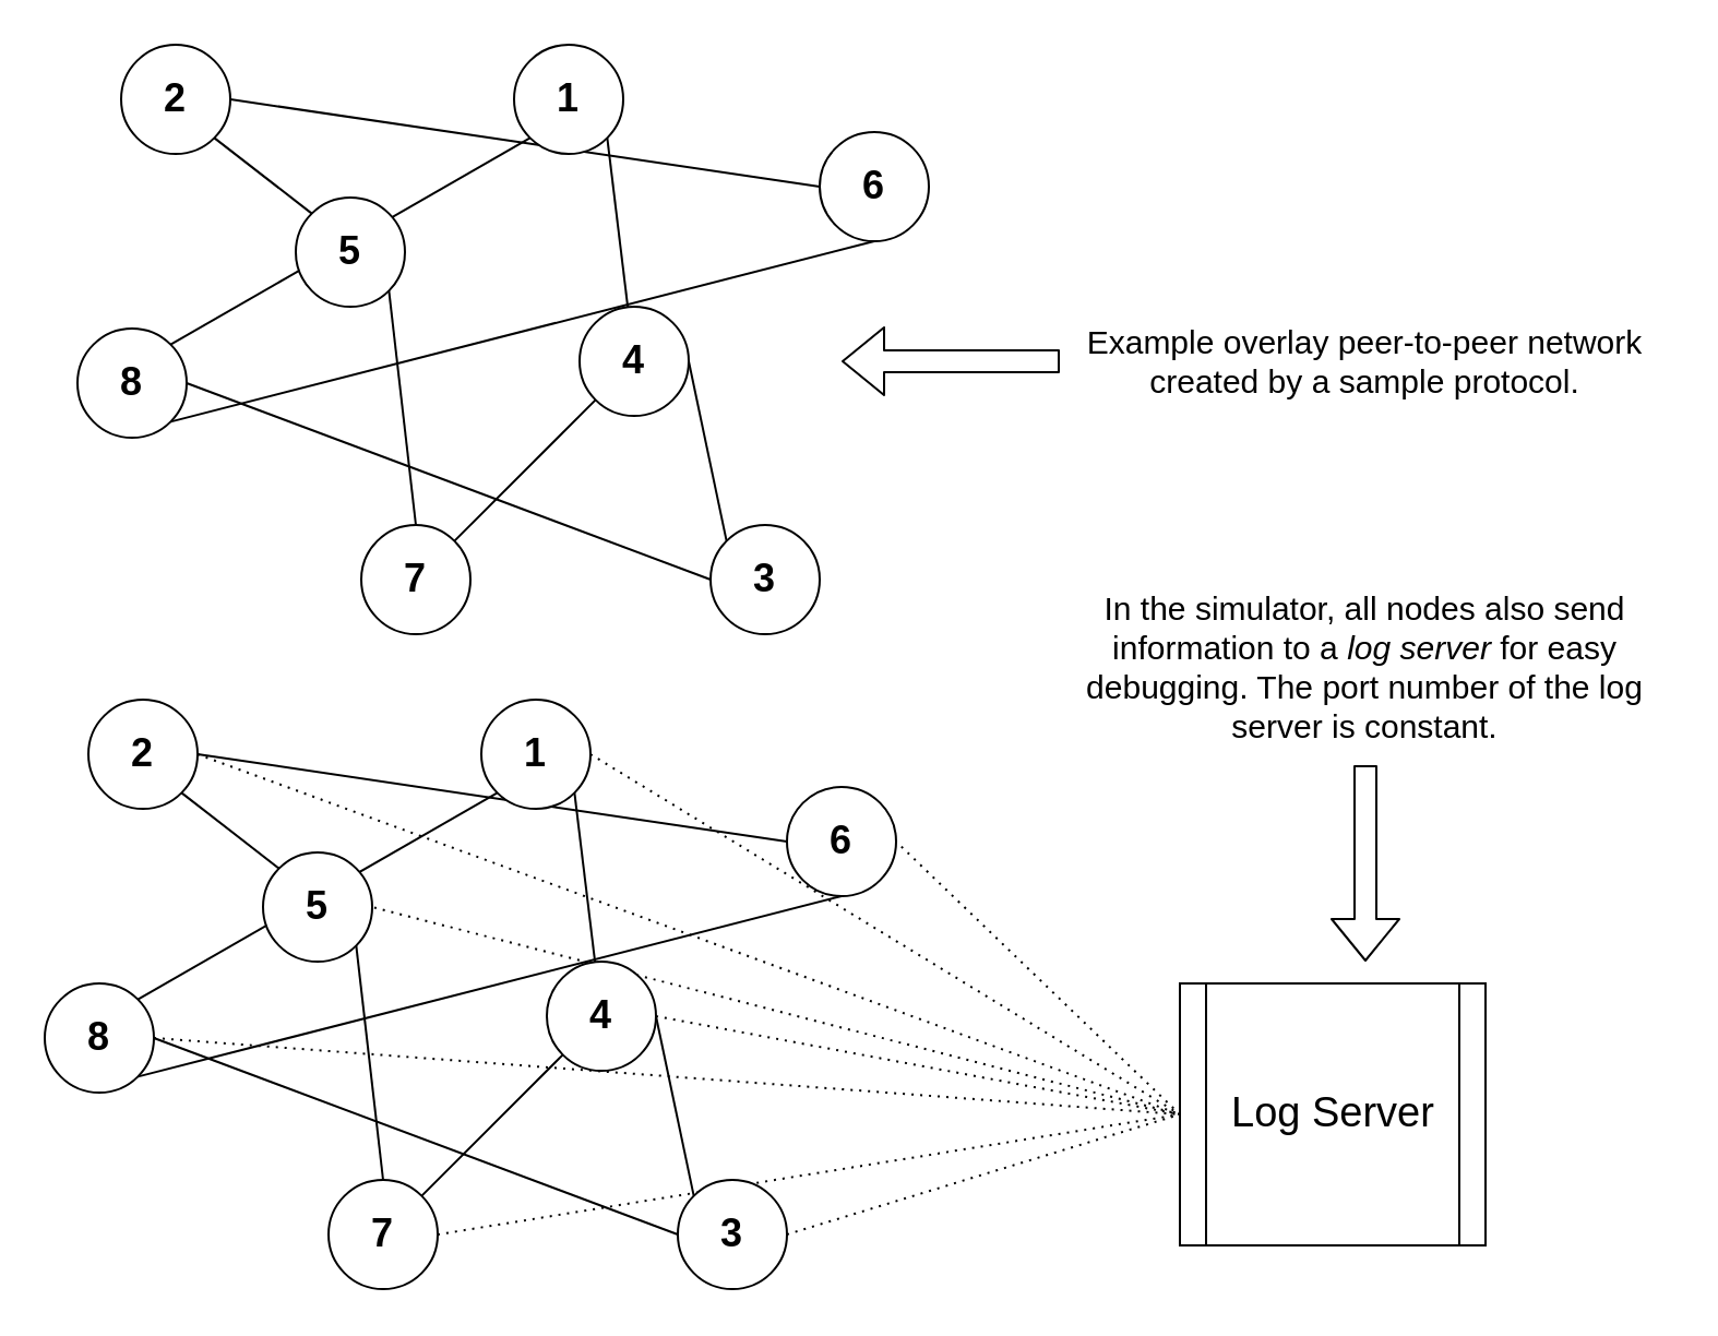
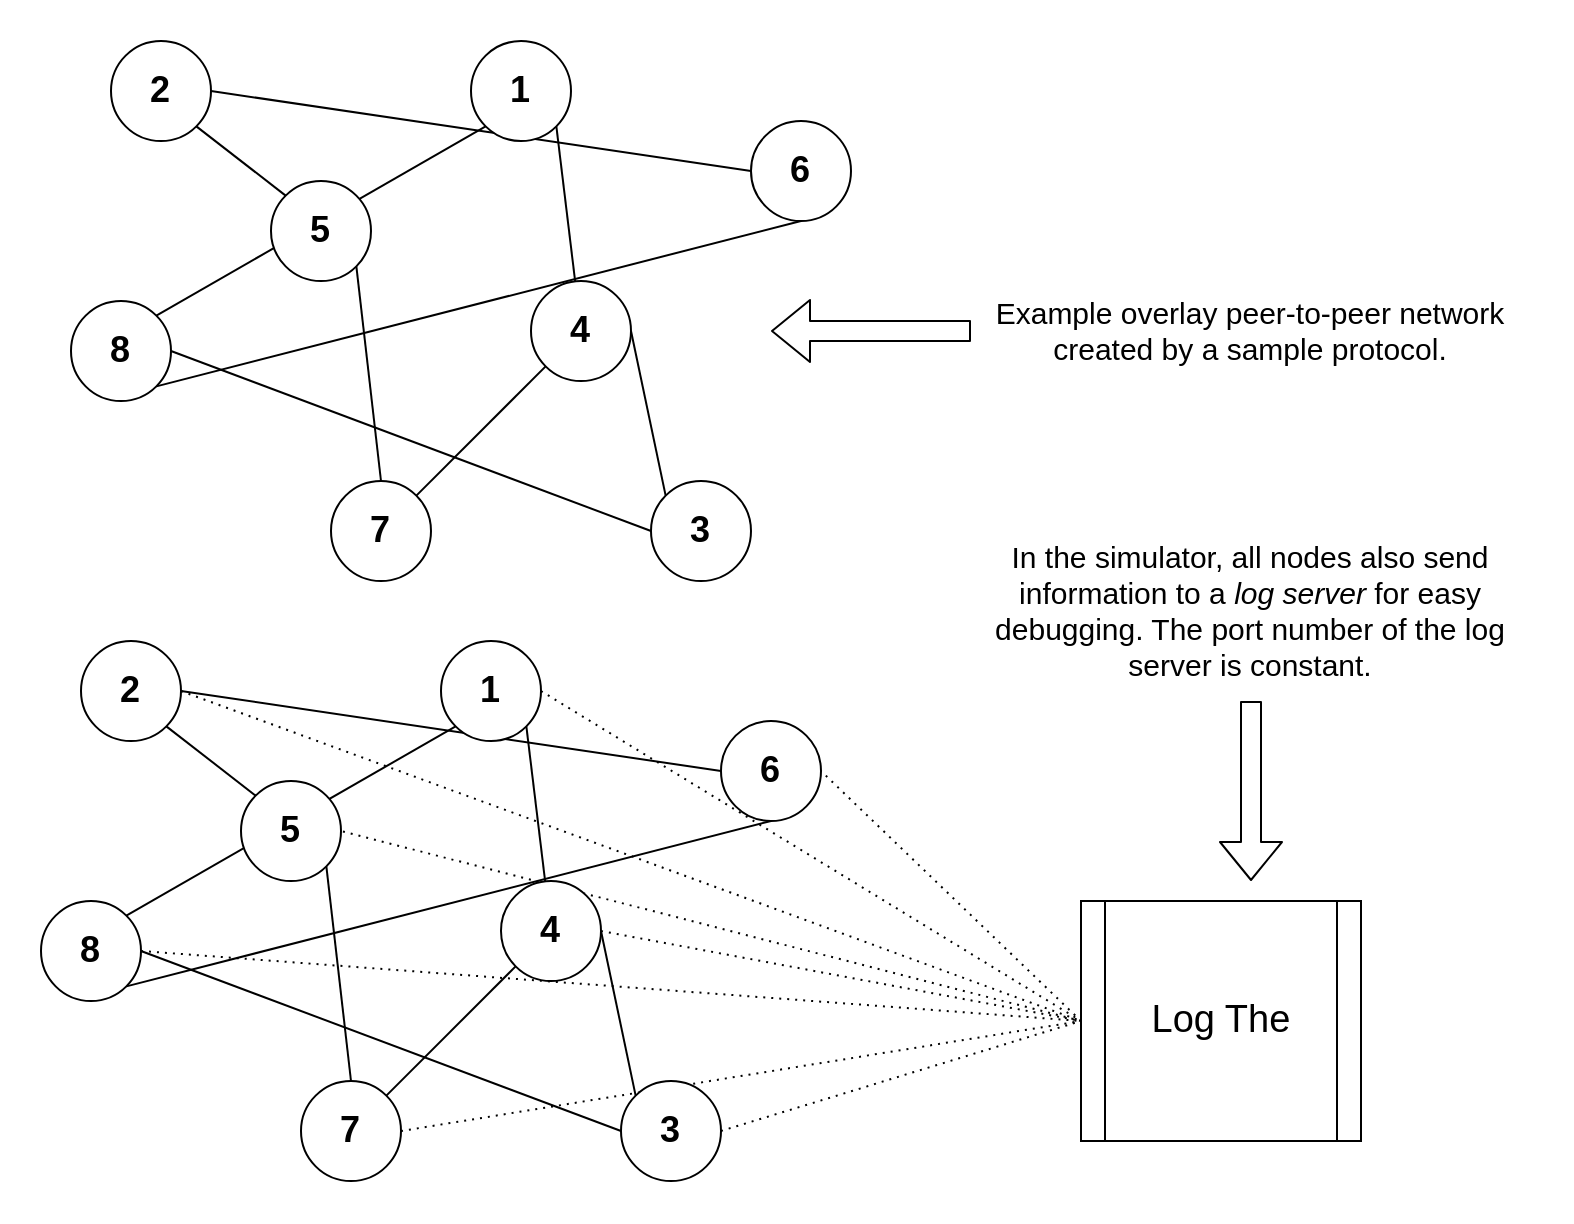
  <mxCell id="0" />
  <mxCell id="1" parent="0" />
- <mxCell id="2" value="&lt;font style=&quot;font-size: 19px&quot;&gt;Log Server&lt;/font&gt;" style="shape=process;whiteSpace=wrap;html=1;backgroundOutline=1;size=0.083;" vertex="1" parent="1"><mxGeometry x="540" y="450" width="140" height="120" as="geometry" /></mxCell>
+ <mxCell id="2" value="&lt;font style=&quot;font-size: 19px&quot;&gt;Log The&lt;/font&gt;" style="shape=process;whiteSpace=wrap;html=1;backgroundOutline=1;size=0.083;" vertex="1" parent="1"><mxGeometry x="540" y="450" width="140" height="120" as="geometry" /></mxCell>
  <mxCell id="3" value="" style="endArrow=none;html=1;exitX=1;exitY=0;exitDx=0;exitDy=0;entryX=0;entryY=1;entryDx=0;entryDy=0;" edge="1" parent="1" source="23" target="27"><mxGeometry width="50" height="50" relative="1" as="geometry"><mxPoint x="340" y="560" as="sourcePoint" /><mxPoint x="390" y="510" as="targetPoint" /></mxGeometry></mxCell>
  <mxCell id="4" value="" style="endArrow=none;html=1;exitX=1;exitY=1;exitDx=0;exitDy=0;" edge="1" parent="1" source="26" target="27"><mxGeometry width="50" height="50" relative="1" as="geometry"><mxPoint x="340" y="560" as="sourcePoint" /><mxPoint x="390" y="510" as="targetPoint" /></mxGeometry></mxCell>
  <mxCell id="5" value="" style="endArrow=none;html=1;entryX=1;entryY=1;entryDx=0;entryDy=0;exitX=0;exitY=0;exitDx=0;exitDy=0;" edge="1" parent="1" source="25" target="20"><mxGeometry width="50" height="50" relative="1" as="geometry"><mxPoint x="340" y="560" as="sourcePoint" /><mxPoint x="390" y="510" as="targetPoint" /></mxGeometry></mxCell>
  <mxCell id="6" value="" style="endArrow=none;html=1;entryX=0;entryY=1;entryDx=0;entryDy=0;exitX=1;exitY=0;exitDx=0;exitDy=0;" edge="1" parent="1" source="24" target="26"><mxGeometry width="50" height="50" relative="1" as="geometry"><mxPoint x="340" y="560" as="sourcePoint" /><mxPoint x="390" y="510" as="targetPoint" /></mxGeometry></mxCell>
  <mxCell id="7" value="" style="endArrow=none;html=1;entryX=1;entryY=1;entryDx=0;entryDy=0;exitX=0.5;exitY=0;exitDx=0;exitDy=0;" edge="1" parent="1" source="23" target="25"><mxGeometry width="50" height="50" relative="1" as="geometry"><mxPoint x="340" y="560" as="sourcePoint" /><mxPoint x="390" y="510" as="targetPoint" /></mxGeometry></mxCell>
  <mxCell id="8" value="" style="endArrow=none;html=1;entryX=0;entryY=0.5;entryDx=0;entryDy=0;exitX=1;exitY=0.5;exitDx=0;exitDy=0;" edge="1" parent="1" source="20" target="22"><mxGeometry width="50" height="50" relative="1" as="geometry"><mxPoint x="340" y="560" as="sourcePoint" /><mxPoint x="390" y="510" as="targetPoint" /></mxGeometry></mxCell>
  <mxCell id="9" value="" style="endArrow=none;html=1;entryX=1;entryY=0.5;entryDx=0;entryDy=0;exitX=0;exitY=0.5;exitDx=0;exitDy=0;" edge="1" parent="1" source="21" target="24"><mxGeometry width="50" height="50" relative="1" as="geometry"><mxPoint x="340" y="560" as="sourcePoint" /><mxPoint x="390" y="510" as="targetPoint" /></mxGeometry></mxCell>
  <mxCell id="10" value="" style="endArrow=none;html=1;entryX=1;entryY=0.5;entryDx=0;entryDy=0;exitX=0;exitY=0;exitDx=0;exitDy=0;" edge="1" parent="1" source="21" target="27"><mxGeometry width="50" height="50" relative="1" as="geometry"><mxPoint x="340" y="560" as="sourcePoint" /><mxPoint x="390" y="510" as="targetPoint" /></mxGeometry></mxCell>
  <mxCell id="11" value="" style="endArrow=none;html=1;entryX=1;entryY=1;entryDx=0;entryDy=0;exitX=0.5;exitY=1;exitDx=0;exitDy=0;" edge="1" parent="1" source="22" target="24"><mxGeometry width="50" height="50" relative="1" as="geometry"><mxPoint x="340" y="560" as="sourcePoint" /><mxPoint x="390" y="510" as="targetPoint" /></mxGeometry></mxCell>
  <mxCell id="12" value="" style="endArrow=none;dashed=1;html=1;dashPattern=1 3;strokeWidth=1;entryX=0;entryY=0.5;entryDx=0;entryDy=0;exitX=1;exitY=0.5;exitDx=0;exitDy=0;" edge="1" parent="1" source="21" target="2"><mxGeometry width="50" height="50" relative="1" as="geometry"><mxPoint x="450" y="640" as="sourcePoint" /><mxPoint x="500" y="590" as="targetPoint" /></mxGeometry></mxCell>
  <mxCell id="13" value="" style="endArrow=none;dashed=1;html=1;dashPattern=1 3;strokeWidth=1;entryX=1;entryY=0.5;entryDx=0;entryDy=0;exitX=0;exitY=0.5;exitDx=0;exitDy=0;" edge="1" parent="1" source="2" target="22"><mxGeometry width="50" height="50" relative="1" as="geometry"><mxPoint x="370" y="575" as="sourcePoint" /><mxPoint x="620" y="470" as="targetPoint" /></mxGeometry></mxCell>
  <mxCell id="14" value="" style="endArrow=none;dashed=1;html=1;dashPattern=1 3;strokeWidth=1;entryX=0;entryY=0.5;entryDx=0;entryDy=0;exitX=1;exitY=0.5;exitDx=0;exitDy=0;" edge="1" parent="1" source="27" target="2"><mxGeometry width="50" height="50" relative="1" as="geometry"><mxPoint x="370" y="575" as="sourcePoint" /><mxPoint x="620" y="470" as="targetPoint" /></mxGeometry></mxCell>
  <mxCell id="15" value="" style="endArrow=none;dashed=1;html=1;dashPattern=1 3;strokeWidth=1;exitX=1;exitY=0.5;exitDx=0;exitDy=0;entryX=0;entryY=0.5;entryDx=0;entryDy=0;" edge="1" parent="1" source="26" target="2"><mxGeometry width="50" height="50" relative="1" as="geometry"><mxPoint x="370" y="575" as="sourcePoint" /><mxPoint x="610" y="460" as="targetPoint" /></mxGeometry></mxCell>
  <mxCell id="16" value="" style="endArrow=none;dashed=1;html=1;dashPattern=1 3;strokeWidth=1;entryX=0;entryY=0.5;entryDx=0;entryDy=0;exitX=1;exitY=0.5;exitDx=0;exitDy=0;" edge="1" parent="1" source="23" target="2"><mxGeometry width="50" height="50" relative="1" as="geometry"><mxPoint x="380" y="585" as="sourcePoint" /><mxPoint x="630" y="480" as="targetPoint" /></mxGeometry></mxCell>
  <mxCell id="17" value="" style="endArrow=none;dashed=1;html=1;dashPattern=1 3;strokeWidth=1;entryX=1;entryY=0.5;entryDx=0;entryDy=0;exitX=0;exitY=0.5;exitDx=0;exitDy=0;" edge="1" parent="1" source="2" target="25"><mxGeometry width="50" height="50" relative="1" as="geometry"><mxPoint x="390" y="595" as="sourcePoint" /><mxPoint x="640" y="490" as="targetPoint" /></mxGeometry></mxCell>
  <mxCell id="18" value="" style="endArrow=none;dashed=1;html=1;dashPattern=1 3;strokeWidth=1;entryX=0;entryY=0.5;entryDx=0;entryDy=0;exitX=1;exitY=0.5;exitDx=0;exitDy=0;" edge="1" parent="1" source="20" target="2"><mxGeometry width="50" height="50" relative="1" as="geometry"><mxPoint x="400" y="605" as="sourcePoint" /><mxPoint x="650" y="500" as="targetPoint" /></mxGeometry></mxCell>
  <mxCell id="19" value="" style="endArrow=none;dashed=1;html=1;dashPattern=1 3;strokeWidth=1;entryX=0;entryY=0.5;entryDx=0;entryDy=0;exitX=1;exitY=0.5;exitDx=0;exitDy=0;" edge="1" parent="1" source="24" target="2"><mxGeometry width="50" height="50" relative="1" as="geometry"><mxPoint x="410" y="615" as="sourcePoint" /><mxPoint x="660" y="510" as="targetPoint" /></mxGeometry></mxCell>
  <mxCell id="20" value="&lt;font style=&quot;font-size: 18px&quot;&gt;&lt;b&gt;2&lt;/b&gt;&lt;/font&gt;" style="ellipse;whiteSpace=wrap;html=1;aspect=fixed;" vertex="1" parent="1"><mxGeometry x="40" y="320" width="50" height="50" as="geometry" /></mxCell>
  <mxCell id="21" value="&lt;font style=&quot;font-size: 18px&quot;&gt;&lt;b&gt;3&lt;/b&gt;&lt;/font&gt;" style="ellipse;whiteSpace=wrap;html=1;aspect=fixed;" vertex="1" parent="1"><mxGeometry x="310" y="540" width="50" height="50" as="geometry" /></mxCell>
  <mxCell id="22" value="&lt;font style=&quot;font-size: 18px&quot;&gt;&lt;b&gt;6&lt;/b&gt;&lt;/font&gt;" style="ellipse;whiteSpace=wrap;html=1;aspect=fixed;" vertex="1" parent="1"><mxGeometry x="360" y="360" width="50" height="50" as="geometry" /></mxCell>
  <mxCell id="23" value="&lt;font style=&quot;font-size: 18px&quot;&gt;&lt;b&gt;7&lt;/b&gt;&lt;/font&gt;" style="ellipse;whiteSpace=wrap;html=1;aspect=fixed;" vertex="1" parent="1"><mxGeometry x="150" y="540" width="50" height="50" as="geometry" /></mxCell>
  <mxCell id="24" value="&lt;font style=&quot;font-size: 18px&quot;&gt;&lt;b&gt;8&lt;/b&gt;&lt;/font&gt;" style="ellipse;whiteSpace=wrap;html=1;aspect=fixed;" vertex="1" parent="1"><mxGeometry x="20" y="450" width="50" height="50" as="geometry" /></mxCell>
  <mxCell id="25" value="&lt;font style=&quot;font-size: 18px&quot;&gt;&lt;b&gt;5&lt;/b&gt;&lt;/font&gt;" style="ellipse;whiteSpace=wrap;html=1;aspect=fixed;" vertex="1" parent="1"><mxGeometry x="120" y="390" width="50" height="50" as="geometry" /></mxCell>
  <mxCell id="26" value="&lt;font style=&quot;font-size: 18px&quot;&gt;&lt;b&gt;1&lt;/b&gt;&lt;/font&gt;" style="ellipse;whiteSpace=wrap;html=1;aspect=fixed;" vertex="1" parent="1"><mxGeometry x="220" y="320" width="50" height="50" as="geometry" /></mxCell>
  <mxCell id="27" value="&lt;font style=&quot;font-size: 18px&quot;&gt;&lt;b&gt;4&lt;/b&gt;&lt;/font&gt;" style="ellipse;whiteSpace=wrap;html=1;aspect=fixed;" vertex="1" parent="1"><mxGeometry x="250" y="440" width="50" height="50" as="geometry" /></mxCell>
  <mxCell id="28" value="" style="endArrow=none;html=1;exitX=1;exitY=0;exitDx=0;exitDy=0;entryX=0;entryY=1;entryDx=0;entryDy=0;" edge="1" parent="1" source="40" target="44"><mxGeometry width="50" height="50" relative="1" as="geometry"><mxPoint x="355" y="260" as="sourcePoint" /><mxPoint x="405" y="210" as="targetPoint" /></mxGeometry></mxCell>
  <mxCell id="29" value="" style="endArrow=none;html=1;exitX=1;exitY=1;exitDx=0;exitDy=0;" edge="1" parent="1" source="43" target="44"><mxGeometry width="50" height="50" relative="1" as="geometry"><mxPoint x="355" y="260" as="sourcePoint" /><mxPoint x="405" y="210" as="targetPoint" /></mxGeometry></mxCell>
  <mxCell id="30" value="" style="endArrow=none;html=1;entryX=1;entryY=1;entryDx=0;entryDy=0;exitX=0;exitY=0;exitDx=0;exitDy=0;" edge="1" parent="1" source="42" target="37"><mxGeometry width="50" height="50" relative="1" as="geometry"><mxPoint x="355" y="260" as="sourcePoint" /><mxPoint x="405" y="210" as="targetPoint" /></mxGeometry></mxCell>
  <mxCell id="31" value="" style="endArrow=none;html=1;entryX=0;entryY=1;entryDx=0;entryDy=0;exitX=1;exitY=0;exitDx=0;exitDy=0;" edge="1" parent="1" source="41" target="43"><mxGeometry width="50" height="50" relative="1" as="geometry"><mxPoint x="355" y="260" as="sourcePoint" /><mxPoint x="405" y="210" as="targetPoint" /></mxGeometry></mxCell>
  <mxCell id="32" value="" style="endArrow=none;html=1;entryX=1;entryY=1;entryDx=0;entryDy=0;exitX=0.5;exitY=0;exitDx=0;exitDy=0;" edge="1" parent="1" source="40" target="42"><mxGeometry width="50" height="50" relative="1" as="geometry"><mxPoint x="355" y="260" as="sourcePoint" /><mxPoint x="405" y="210" as="targetPoint" /></mxGeometry></mxCell>
  <mxCell id="33" value="" style="endArrow=none;html=1;entryX=0;entryY=0.5;entryDx=0;entryDy=0;exitX=1;exitY=0.5;exitDx=0;exitDy=0;" edge="1" parent="1" source="37" target="39"><mxGeometry width="50" height="50" relative="1" as="geometry"><mxPoint x="355" y="260" as="sourcePoint" /><mxPoint x="405" y="210" as="targetPoint" /></mxGeometry></mxCell>
  <mxCell id="34" value="" style="endArrow=none;html=1;entryX=1;entryY=0.5;entryDx=0;entryDy=0;exitX=0;exitY=0.5;exitDx=0;exitDy=0;" edge="1" parent="1" source="38" target="41"><mxGeometry width="50" height="50" relative="1" as="geometry"><mxPoint x="355" y="260" as="sourcePoint" /><mxPoint x="405" y="210" as="targetPoint" /></mxGeometry></mxCell>
  <mxCell id="35" value="" style="endArrow=none;html=1;entryX=1;entryY=0.5;entryDx=0;entryDy=0;exitX=0;exitY=0;exitDx=0;exitDy=0;" edge="1" parent="1" source="38" target="44"><mxGeometry width="50" height="50" relative="1" as="geometry"><mxPoint x="355" y="260" as="sourcePoint" /><mxPoint x="405" y="210" as="targetPoint" /></mxGeometry></mxCell>
  <mxCell id="36" value="" style="endArrow=none;html=1;entryX=1;entryY=1;entryDx=0;entryDy=0;exitX=0.5;exitY=1;exitDx=0;exitDy=0;" edge="1" parent="1" source="39" target="41"><mxGeometry width="50" height="50" relative="1" as="geometry"><mxPoint x="355" y="260" as="sourcePoint" /><mxPoint x="405" y="210" as="targetPoint" /></mxGeometry></mxCell>
  <mxCell id="37" value="&lt;font style=&quot;font-size: 18px&quot;&gt;&lt;b&gt;2&lt;/b&gt;&lt;/font&gt;" style="ellipse;whiteSpace=wrap;html=1;aspect=fixed;" vertex="1" parent="1"><mxGeometry x="55" y="20" width="50" height="50" as="geometry" /></mxCell>
  <mxCell id="38" value="&lt;font style=&quot;font-size: 18px&quot;&gt;&lt;b&gt;3&lt;/b&gt;&lt;/font&gt;" style="ellipse;whiteSpace=wrap;html=1;aspect=fixed;" vertex="1" parent="1"><mxGeometry x="325" y="240" width="50" height="50" as="geometry" /></mxCell>
  <mxCell id="39" value="&lt;font style=&quot;font-size: 18px&quot;&gt;&lt;b&gt;6&lt;/b&gt;&lt;/font&gt;" style="ellipse;whiteSpace=wrap;html=1;aspect=fixed;" vertex="1" parent="1"><mxGeometry x="375" y="60" width="50" height="50" as="geometry" /></mxCell>
  <mxCell id="40" value="&lt;font style=&quot;font-size: 18px&quot;&gt;&lt;b&gt;7&lt;/b&gt;&lt;/font&gt;" style="ellipse;whiteSpace=wrap;html=1;aspect=fixed;" vertex="1" parent="1"><mxGeometry x="165" y="240" width="50" height="50" as="geometry" /></mxCell>
  <mxCell id="41" value="&lt;font style=&quot;font-size: 18px&quot;&gt;&lt;b&gt;8&lt;/b&gt;&lt;/font&gt;" style="ellipse;whiteSpace=wrap;html=1;aspect=fixed;" vertex="1" parent="1"><mxGeometry x="35" y="150" width="50" height="50" as="geometry" /></mxCell>
  <mxCell id="42" value="&lt;font style=&quot;font-size: 18px&quot;&gt;&lt;b&gt;5&lt;/b&gt;&lt;/font&gt;" style="ellipse;whiteSpace=wrap;html=1;aspect=fixed;" vertex="1" parent="1"><mxGeometry x="135" y="90" width="50" height="50" as="geometry" /></mxCell>
  <mxCell id="43" value="&lt;font style=&quot;font-size: 18px&quot;&gt;&lt;b&gt;1&lt;/b&gt;&lt;/font&gt;" style="ellipse;whiteSpace=wrap;html=1;aspect=fixed;" vertex="1" parent="1"><mxGeometry x="235" y="20" width="50" height="50" as="geometry" /></mxCell>
  <mxCell id="44" value="&lt;font style=&quot;font-size: 18px&quot;&gt;&lt;b&gt;4&lt;/b&gt;&lt;/font&gt;" style="ellipse;whiteSpace=wrap;html=1;aspect=fixed;" vertex="1" parent="1"><mxGeometry x="265" y="140" width="50" height="50" as="geometry" /></mxCell>
  <mxCell id="45" value="&lt;font style=&quot;font-size: 15px&quot;&gt;Example overlay peer-to-peer network created by a sample protocol.&lt;/font&gt;" style="text;html=1;strokeColor=none;fillColor=none;align=center;verticalAlign=middle;whiteSpace=wrap;rounded=0;" vertex="1" parent="1"><mxGeometry x="485" y="140" width="280" height="50" as="geometry" /></mxCell>
  <mxCell id="46" value="" style="shape=flexArrow;endArrow=classic;html=1;strokeWidth=1;exitX=0;exitY=0.5;exitDx=0;exitDy=0;" edge="1" parent="1" source="45"><mxGeometry width="50" height="50" relative="1" as="geometry"><mxPoint x="305" y="270" as="sourcePoint" /><mxPoint x="385" y="165" as="targetPoint" /></mxGeometry></mxCell>
  <mxCell id="47" value="&lt;font style=&quot;font-size: 15px&quot;&gt;In the simulator, all nodes also send information to a &lt;i&gt;log server &lt;/i&gt;for easy debugging. The port number of the log server is constant.&lt;/font&gt;" style="text;html=1;strokeColor=none;fillColor=none;align=center;verticalAlign=middle;whiteSpace=wrap;rounded=0;" vertex="1" parent="1"><mxGeometry x="485" y="260" width="280" height="90" as="geometry" /></mxCell>
  <mxCell id="48" value="" style="shape=flexArrow;endArrow=classic;html=1;strokeWidth=1;exitX=0.5;exitY=1;exitDx=0;exitDy=0;" edge="1" parent="1" source="47"><mxGeometry width="50" height="50" relative="1" as="geometry"><mxPoint x="305" y="430" as="sourcePoint" /><mxPoint x="625" y="440" as="targetPoint" /></mxGeometry></mxCell>
